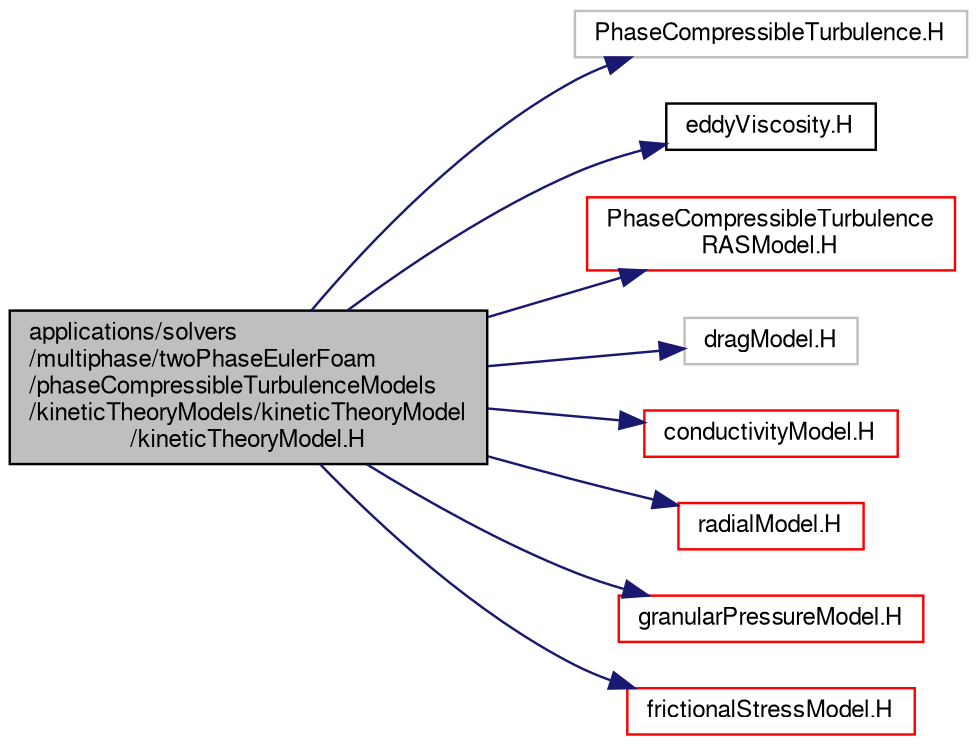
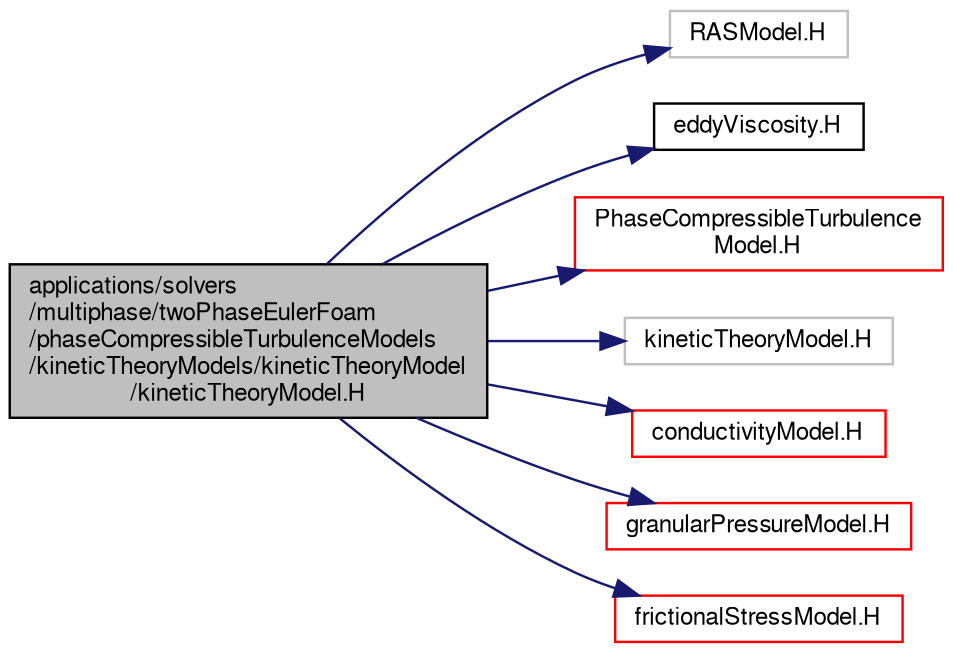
  digraph {
    rankdir=LR
    node [color=red fontname=FreeSans fontsize=10 shape=record]
    edge [color=midnightblue fontname=FreeSans fontsize=10 labelfontname=FreeSans labelfontsize=10 style=solid]
    n1 [color=black fillcolor=grey75 fontcolor=black height=0.2 label="applications/solvers\l/multiphase/twoPhaseEulerFoam\l/phaseCompressibleTurbulenceModels\l/kineticTheoryModels/kineticTheoryModel\l/kineticTheoryModel.H" style=filled width=0.4]
-   n2 [color=grey75 height=0.2 label="PhaseCompressibleTurbulence.H" width=0.4]
+   n2 [color=grey75 height=0.2 label="RASModel.H" width=0.4]
    n3 [color=black height=0.2 label="eddyViscosity.H" width=0.4]
-   n4 [height=0.2 label="PhaseCompressibleTurbulence\lRASModel.H" width=0.4]
-   n5 [color=grey75 height=0.2 label="dragModel.H" width=0.4]
+   n4 [height=0.2 label="PhaseCompressibleTurbulence\lModel.H" width=0.4]
+   n5 [color=grey75 height=0.2 label="kineticTheoryModel.H" width=0.4]
    n6 [height=0.2 label="conductivityModel.H" width=0.4]
-   n7 [height=0.2 label="radialModel.H" width=0.4]
    n8 [height=0.2 label="granularPressureModel.H" width=0.4]
    n9 [height=0.2 label="frictionalStressModel.H" width=0.4]
    n1 -> n2
    n1 -> n3
    n1 -> n4
    n1 -> n5
    n1 -> n6
-   n1 -> n7
    n1 -> n8
    n1 -> n9
  }
